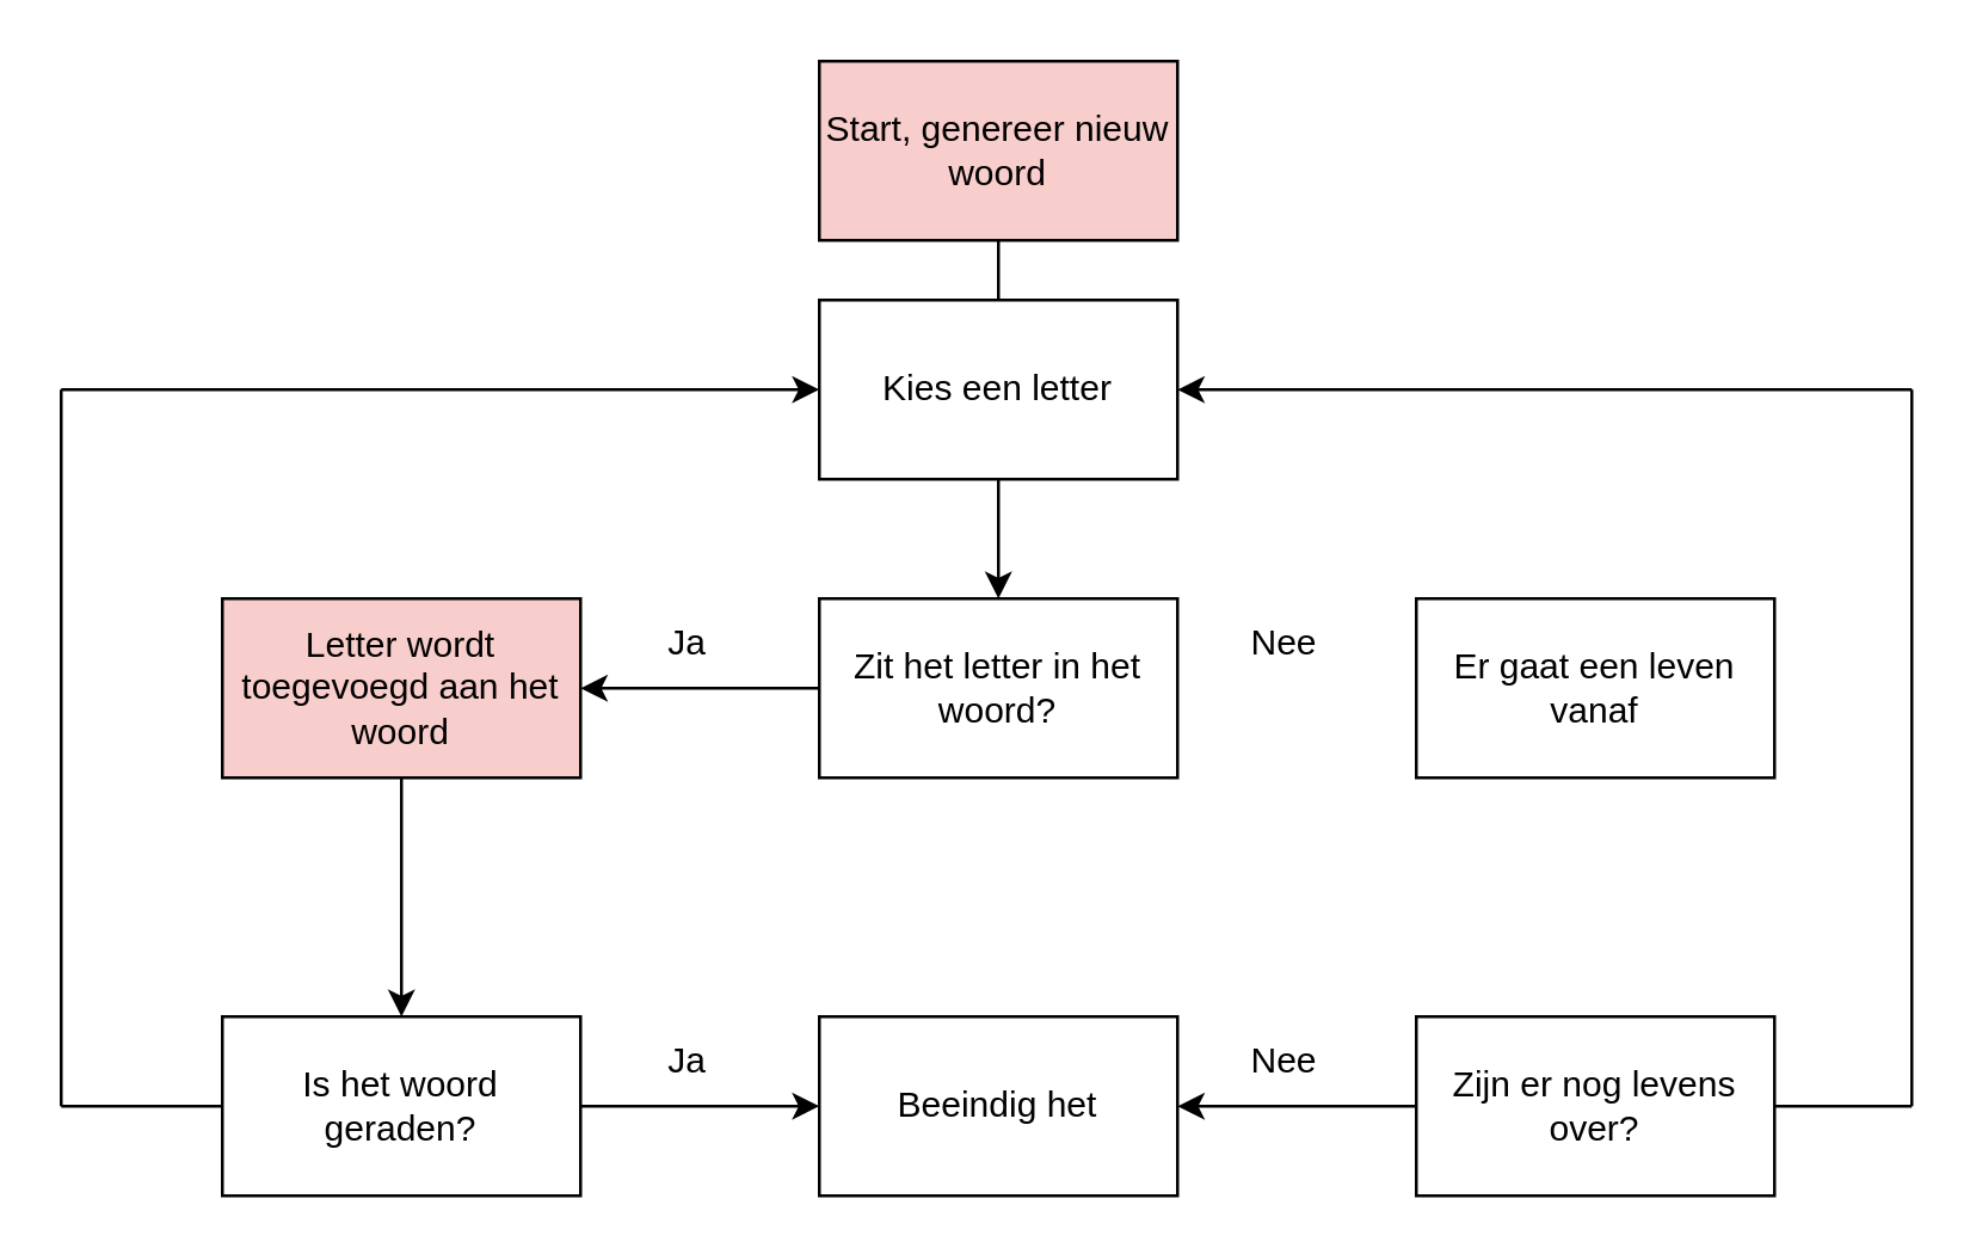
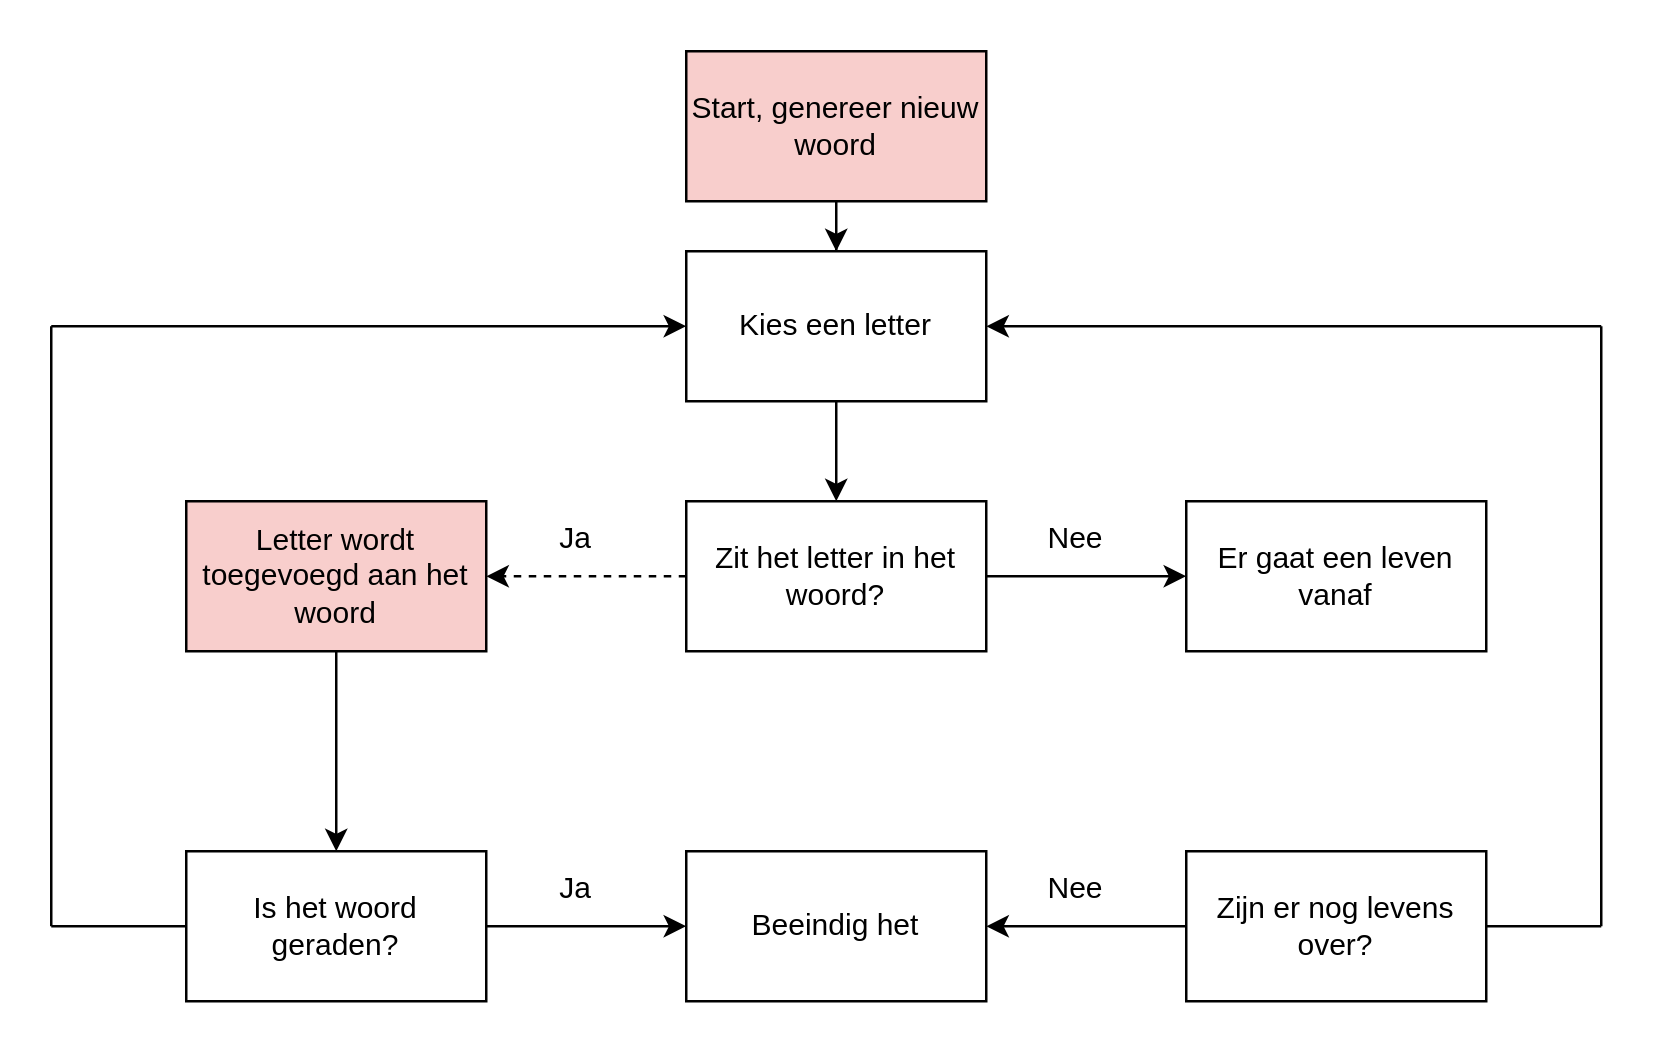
  <mxCell id="0" />
  <mxCell id="1" parent="0" />
- <mxCell id="2" value="" style="edgeStyle=orthogonalEdgeStyle;rounded=0;orthogonalLoop=1;jettySize=auto;html=1;endArrow=none;" edge="1" parent="1" source="3" target="5"><mxGeometry relative="1" as="geometry" /></mxCell>
+ <mxCell id="2" value="" style="edgeStyle=orthogonalEdgeStyle;rounded=0;orthogonalLoop=1;jettySize=auto;html=1;" edge="1" parent="1" source="3" target="5"><mxGeometry relative="1" as="geometry" /></mxCell>
  <mxCell id="3" value="Start, genereer nieuw woord" style="rounded=0;whiteSpace=wrap;html=1;fillColor=#f8cecc;" vertex="1" parent="1"><mxGeometry x="274" y="20" width="120" height="60" as="geometry" /></mxCell>
  <mxCell id="4" value="" style="edgeStyle=orthogonalEdgeStyle;rounded=0;orthogonalLoop=1;jettySize=auto;html=1;" edge="1" parent="1" source="5" target="8"><mxGeometry relative="1" as="geometry" /></mxCell>
  <mxCell id="5" value="Kies een letter" style="rounded=0;whiteSpace=wrap;html=1;" vertex="1" parent="1"><mxGeometry x="274" y="100" width="120" height="60" as="geometry" /></mxCell>
- <mxCell id="7" value="" style="edgeStyle=orthogonalEdgeStyle;rounded=0;orthogonalLoop=1;jettySize=auto;html=1;" edge="1" parent="1" source="8" target="12"><mxGeometry relative="1" as="geometry" /></mxCell>
+ <mxCell id="6" value="" style="edgeStyle=orthogonalEdgeStyle;rounded=0;orthogonalLoop=1;jettySize=auto;html=1;" edge="1" parent="1" source="8" target="9"><mxGeometry relative="1" as="geometry" /></mxCell>
+ <mxCell id="7" value="" style="edgeStyle=orthogonalEdgeStyle;rounded=0;orthogonalLoop=1;jettySize=auto;html=1;dashed=1;" edge="1" parent="1" source="8" target="12"><mxGeometry relative="1" as="geometry" /></mxCell>
  <mxCell id="8" value="Zit het letter in het woord?" style="whiteSpace=wrap;html=1;rounded=0;" vertex="1" parent="1"><mxGeometry x="274" y="200" width="120" height="60" as="geometry" /></mxCell>
  <mxCell id="9" value="Er gaat een leven vanaf" style="whiteSpace=wrap;html=1;rounded=0;" vertex="1" parent="1"><mxGeometry x="474" y="200" width="120" height="60" as="geometry" /></mxCell>
  <mxCell id="10" value="Nee" style="text;html=1;strokeColor=none;fillColor=none;align=center;verticalAlign=middle;whiteSpace=wrap;rounded=0;" vertex="1" parent="1"><mxGeometry x="400" y="200" width="60" height="30" as="geometry" /></mxCell>
  <mxCell id="11" value="" style="edgeStyle=orthogonalEdgeStyle;rounded=0;orthogonalLoop=1;jettySize=auto;html=1;" edge="1" parent="1" source="12" target="17"><mxGeometry relative="1" as="geometry" /></mxCell>
  <mxCell id="12" value="Letter wordt toegevoegd aan het woord" style="whiteSpace=wrap;html=1;rounded=0;fillColor=#f8cecc;" vertex="1" parent="1"><mxGeometry x="74" y="200" width="120" height="60" as="geometry" /></mxCell>
  <mxCell id="13" value="Ja" style="text;html=1;strokeColor=none;fillColor=none;align=center;verticalAlign=middle;whiteSpace=wrap;rounded=0;" vertex="1" parent="1"><mxGeometry x="200" y="200" width="60" height="30" as="geometry" /></mxCell>
  <mxCell id="14" value="" style="edgeStyle=orthogonalEdgeStyle;rounded=0;orthogonalLoop=1;jettySize=auto;html=1;" edge="1" parent="1" source="15" target="18"><mxGeometry relative="1" as="geometry" /></mxCell>
  <mxCell id="15" value="Zijn er nog levens over?" style="whiteSpace=wrap;html=1;rounded=0;" vertex="1" parent="1"><mxGeometry x="474" y="340" width="120" height="60" as="geometry" /></mxCell>
  <mxCell id="16" value="" style="edgeStyle=orthogonalEdgeStyle;rounded=0;orthogonalLoop=1;jettySize=auto;html=1;" edge="1" parent="1" source="17" target="18"><mxGeometry relative="1" as="geometry" /></mxCell>
  <mxCell id="17" value="Is het woord geraden?" style="whiteSpace=wrap;html=1;rounded=0;" vertex="1" parent="1"><mxGeometry x="74" y="340" width="120" height="60" as="geometry" /></mxCell>
  <mxCell id="18" value="Beeindig het" style="whiteSpace=wrap;html=1;rounded=0;" vertex="1" parent="1"><mxGeometry x="274" y="340" width="120" height="60" as="geometry" /></mxCell>
  <mxCell id="19" value="Ja" style="text;html=1;strokeColor=none;fillColor=none;align=center;verticalAlign=middle;whiteSpace=wrap;rounded=0;" vertex="1" parent="1"><mxGeometry x="200" y="340" width="60" height="30" as="geometry" /></mxCell>
  <mxCell id="20" value="Nee" style="text;html=1;strokeColor=none;fillColor=none;align=center;verticalAlign=middle;whiteSpace=wrap;rounded=0;" vertex="1" parent="1"><mxGeometry x="400" y="340" width="60" height="30" as="geometry" /></mxCell>
  <mxCell id="21" value="" style="endArrow=none;html=1;rounded=0;entryX=0;entryY=0.5;entryDx=0;entryDy=0;" edge="1" parent="1" target="17"><mxGeometry width="50" height="50" relative="1" as="geometry"><mxPoint x="20" y="370" as="sourcePoint" /><mxPoint x="70" y="340" as="targetPoint" /></mxGeometry></mxCell>
  <mxCell id="22" value="" style="endArrow=none;html=1;rounded=0;" edge="1" parent="1"><mxGeometry width="50" height="50" relative="1" as="geometry"><mxPoint x="20" y="370" as="sourcePoint" /><mxPoint x="20" y="130" as="targetPoint" /></mxGeometry></mxCell>
  <mxCell id="23" value="" style="endArrow=classic;html=1;rounded=0;entryX=0;entryY=0.5;entryDx=0;entryDy=0;" edge="1" parent="1" target="5"><mxGeometry width="50" height="50" relative="1" as="geometry"><mxPoint x="20" y="130" as="sourcePoint" /><mxPoint x="360" y="200" as="targetPoint" /></mxGeometry></mxCell>
  <mxCell id="24" value="" style="endArrow=none;html=1;rounded=0;exitX=1;exitY=0.5;exitDx=0;exitDy=0;" edge="1" parent="1" source="15"><mxGeometry width="50" height="50" relative="1" as="geometry"><mxPoint x="630" y="320" as="sourcePoint" /><mxPoint x="640" y="370" as="targetPoint" /></mxGeometry></mxCell>
  <mxCell id="25" value="" style="endArrow=none;html=1;rounded=0;" edge="1" parent="1"><mxGeometry width="50" height="50" relative="1" as="geometry"><mxPoint x="640" y="370" as="sourcePoint" /><mxPoint x="640" y="130" as="targetPoint" /></mxGeometry></mxCell>
  <mxCell id="26" value="" style="endArrow=classic;html=1;rounded=0;entryX=1;entryY=0.5;entryDx=0;entryDy=0;" edge="1" parent="1" target="5"><mxGeometry width="50" height="50" relative="1" as="geometry"><mxPoint x="640" y="130" as="sourcePoint" /><mxPoint x="630" y="50" as="targetPoint" /></mxGeometry></mxCell>
